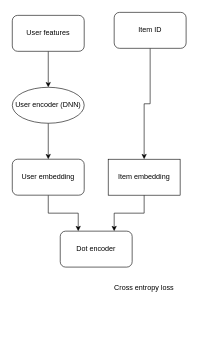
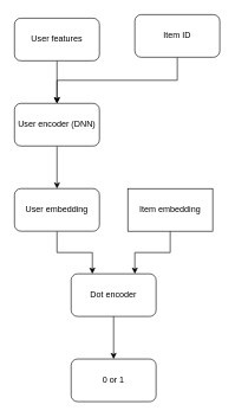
  <mxCell id="0" />
  <mxCell id="1" parent="0" />
  <mxCell id="2" style="edgeStyle=orthogonalEdgeStyle;rounded=0;orthogonalLoop=1;jettySize=auto;html=1;exitX=0.5;exitY=1;exitDx=0;exitDy=0;entryX=0.5;entryY=0;entryDx=0;entryDy=0;" parent="1" source="3" target="7" edge="1"><mxGeometry relative="1" as="geometry" /></mxCell>
  <mxCell id="3" value="User features" style="rounded=1;whiteSpace=wrap;html=1;" parent="1" vertex="1"><mxGeometry x="20" y="25" width="120" height="60" as="geometry" /></mxCell>
- <mxCell id="4" style="edgeStyle=orthogonalEdgeStyle;rounded=0;orthogonalLoop=1;jettySize=auto;html=1;exitX=0.5;exitY=1;exitDx=0;exitDy=0;entryX=0.5;entryY=0;entryDx=0;entryDy=0;" parent="1" source="5" target="11" edge="1"><mxGeometry relative="1" as="geometry" /></mxCell>
+ <mxCell id="4" style="edgeStyle=orthogonalEdgeStyle;rounded=0;orthogonalLoop=1;jettySize=auto;html=1;exitX=0.5;exitY=1;exitDx=0;exitDy=0;" parent="1" source="5" target="7" edge="1"><mxGeometry relative="1" as="geometry" /></mxCell>
  <mxCell id="5" value="Item ID" style="rounded=1;whiteSpace=wrap;html=1;" parent="1" vertex="1"><mxGeometry x="190" y="20" width="120" height="60" as="geometry" /></mxCell>
  <mxCell id="6" style="edgeStyle=orthogonalEdgeStyle;rounded=0;orthogonalLoop=1;jettySize=auto;html=1;exitX=0.5;exitY=1;exitDx=0;exitDy=0;entryX=0.5;entryY=0;entryDx=0;entryDy=0;" parent="1" source="7" target="9" edge="1"><mxGeometry relative="1" as="geometry" /></mxCell>
- <mxCell id="7" value="User encoder (DNN)" style="ellipse;whiteSpace=wrap;html=1;" parent="1" vertex="1"><mxGeometry x="20" y="145" width="120" height="60" as="geometry" /></mxCell>
+ <mxCell id="7" value="User encoder (DNN)" style="rounded=1;whiteSpace=wrap;html=1;" parent="1" vertex="1"><mxGeometry x="20" y="145" width="120" height="60" as="geometry" /></mxCell>
  <mxCell id="8" style="edgeStyle=orthogonalEdgeStyle;rounded=0;orthogonalLoop=1;jettySize=auto;html=1;exitX=0.5;exitY=1;exitDx=0;exitDy=0;entryX=0.25;entryY=0;entryDx=0;entryDy=0;" parent="1" source="9" target="13" edge="1"><mxGeometry relative="1" as="geometry" /></mxCell>
  <mxCell id="9" value="User embedding" style="rounded=1;whiteSpace=wrap;html=1;" parent="1" vertex="1"><mxGeometry x="20" y="265" width="120" height="60" as="geometry" /></mxCell>
  <mxCell id="10" style="edgeStyle=orthogonalEdgeStyle;rounded=0;orthogonalLoop=1;jettySize=auto;html=1;exitX=0.5;exitY=1;exitDx=0;exitDy=0;entryX=0.75;entryY=0;entryDx=0;entryDy=0;" parent="1" source="11" target="13" edge="1"><mxGeometry relative="1" as="geometry" /></mxCell>
  <mxCell id="11" value="Item embedding" style="whiteSpace=wrap;html=1;rounded=0;" parent="1" vertex="1"><mxGeometry x="180" y="265" width="120" height="60" as="geometry" /></mxCell>
+ <mxCell id="12" style="edgeStyle=orthogonalEdgeStyle;rounded=0;orthogonalLoop=1;jettySize=auto;html=1;exitX=0.5;exitY=1;exitDx=0;exitDy=0;entryX=0.5;entryY=0;entryDx=0;entryDy=0;" parent="1" source="13" target="14" edge="1"><mxGeometry relative="1" as="geometry" /></mxCell>
  <mxCell id="13" value="Dot encoder" style="rounded=1;whiteSpace=wrap;html=1;" parent="1" vertex="1"><mxGeometry x="100" y="385" width="120" height="60" as="geometry" /></mxCell>
- <mxCell id="15" value="Cross entropy loss" style="text;html=1;strokeColor=none;fillColor=none;align=center;verticalAlign=middle;whiteSpace=wrap;rounded=0;" parent="1" vertex="1"><mxGeometry x="180" y="465" width="120" height="30" as="geometry" /></mxCell>
+ <mxCell id="14" value="0 or 1" style="rounded=1;whiteSpace=wrap;html=1;" parent="1" vertex="1"><mxGeometry x="100" y="505" width="120" height="60" as="geometry" /></mxCell>
